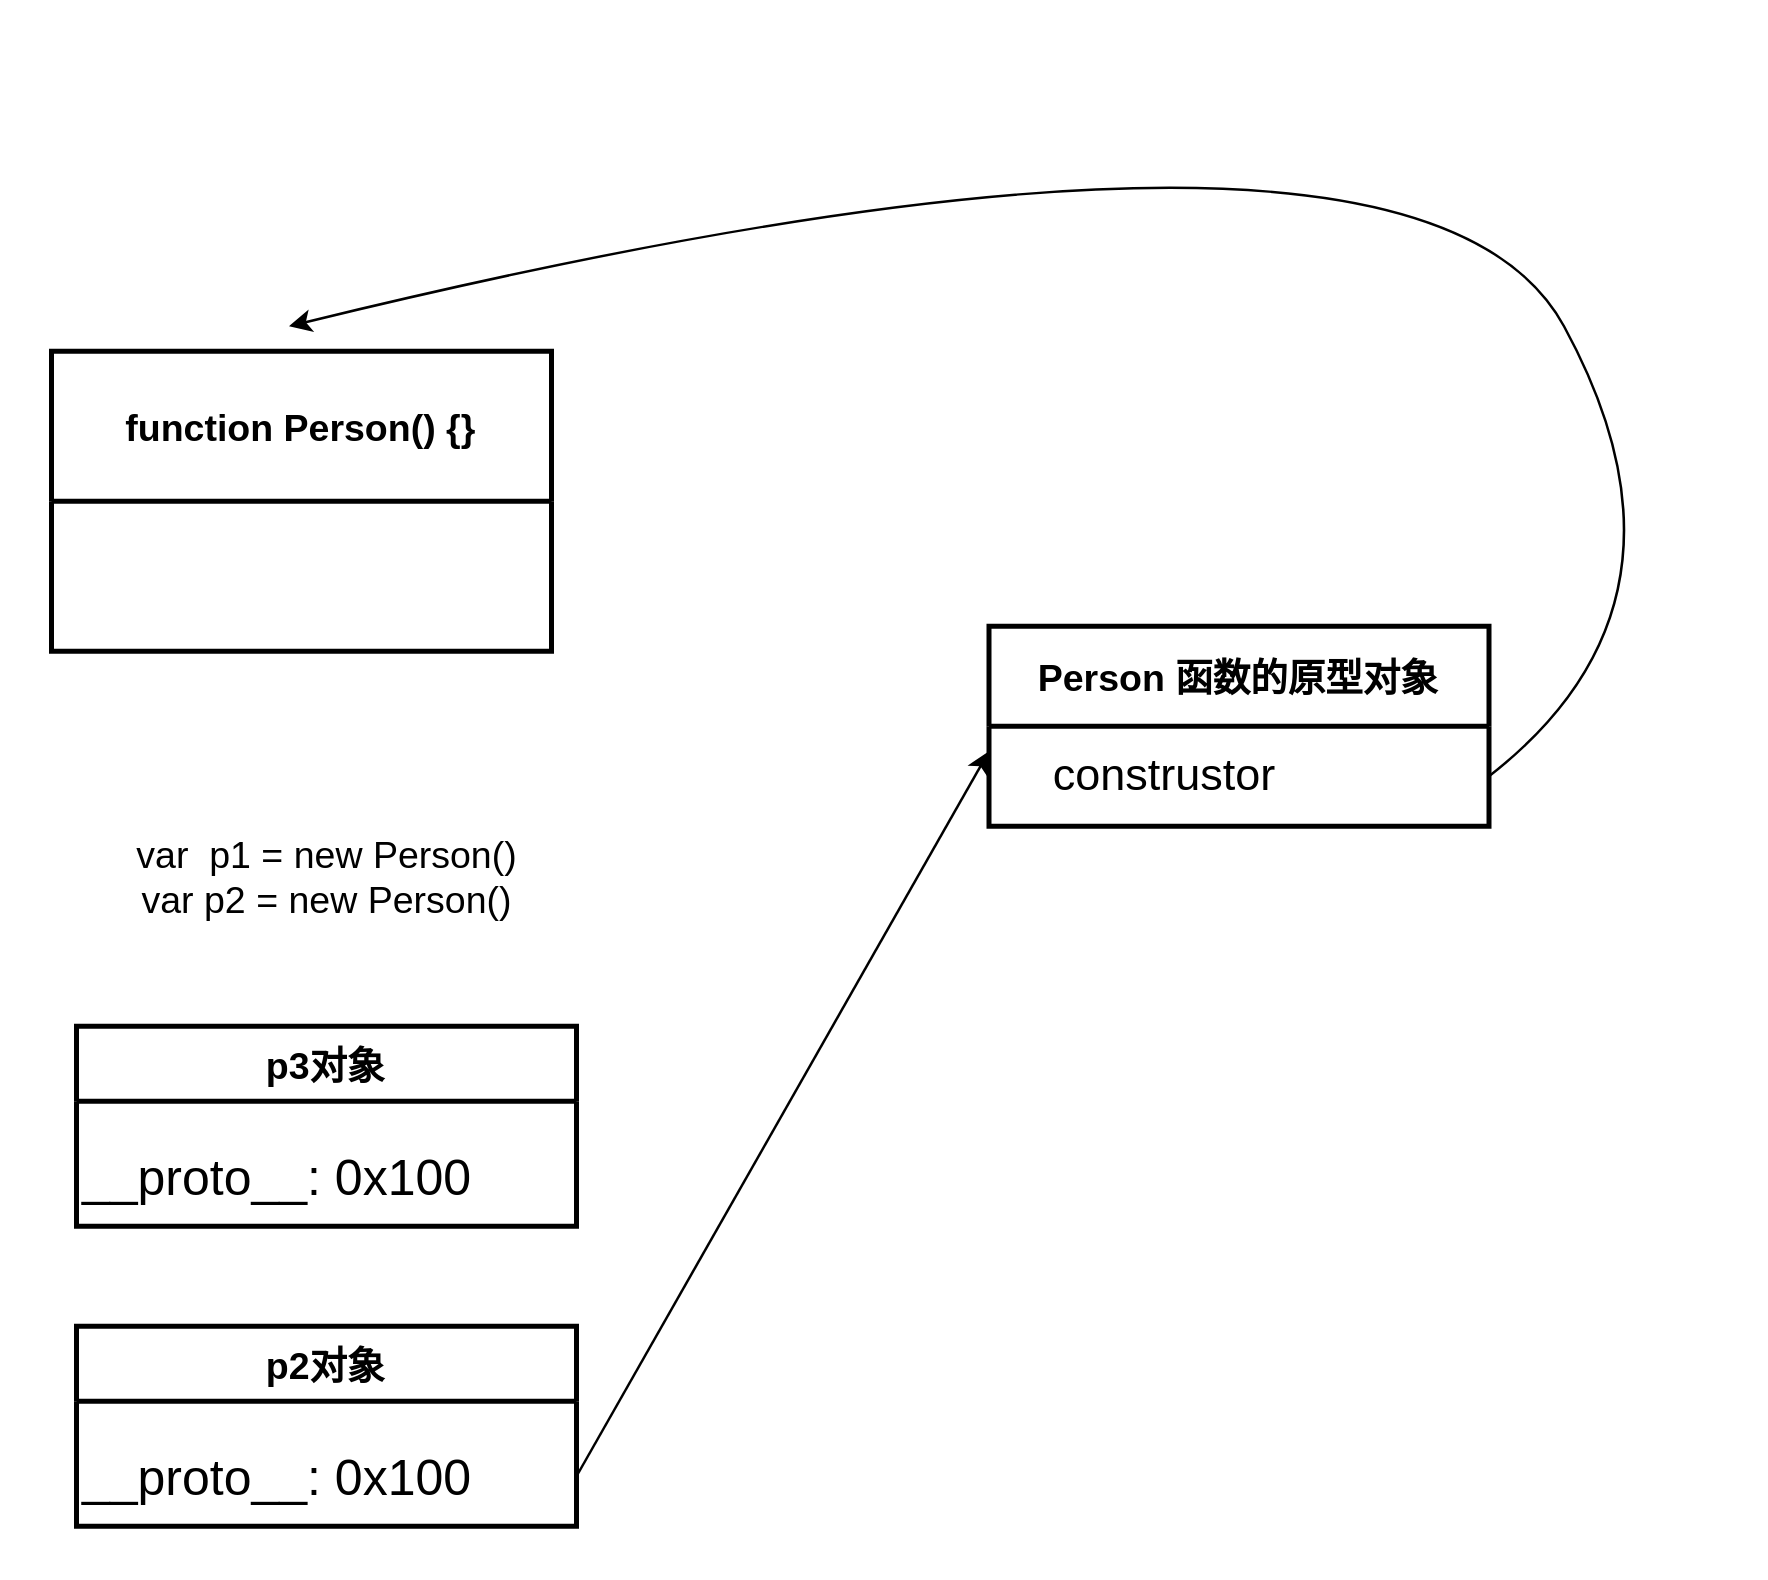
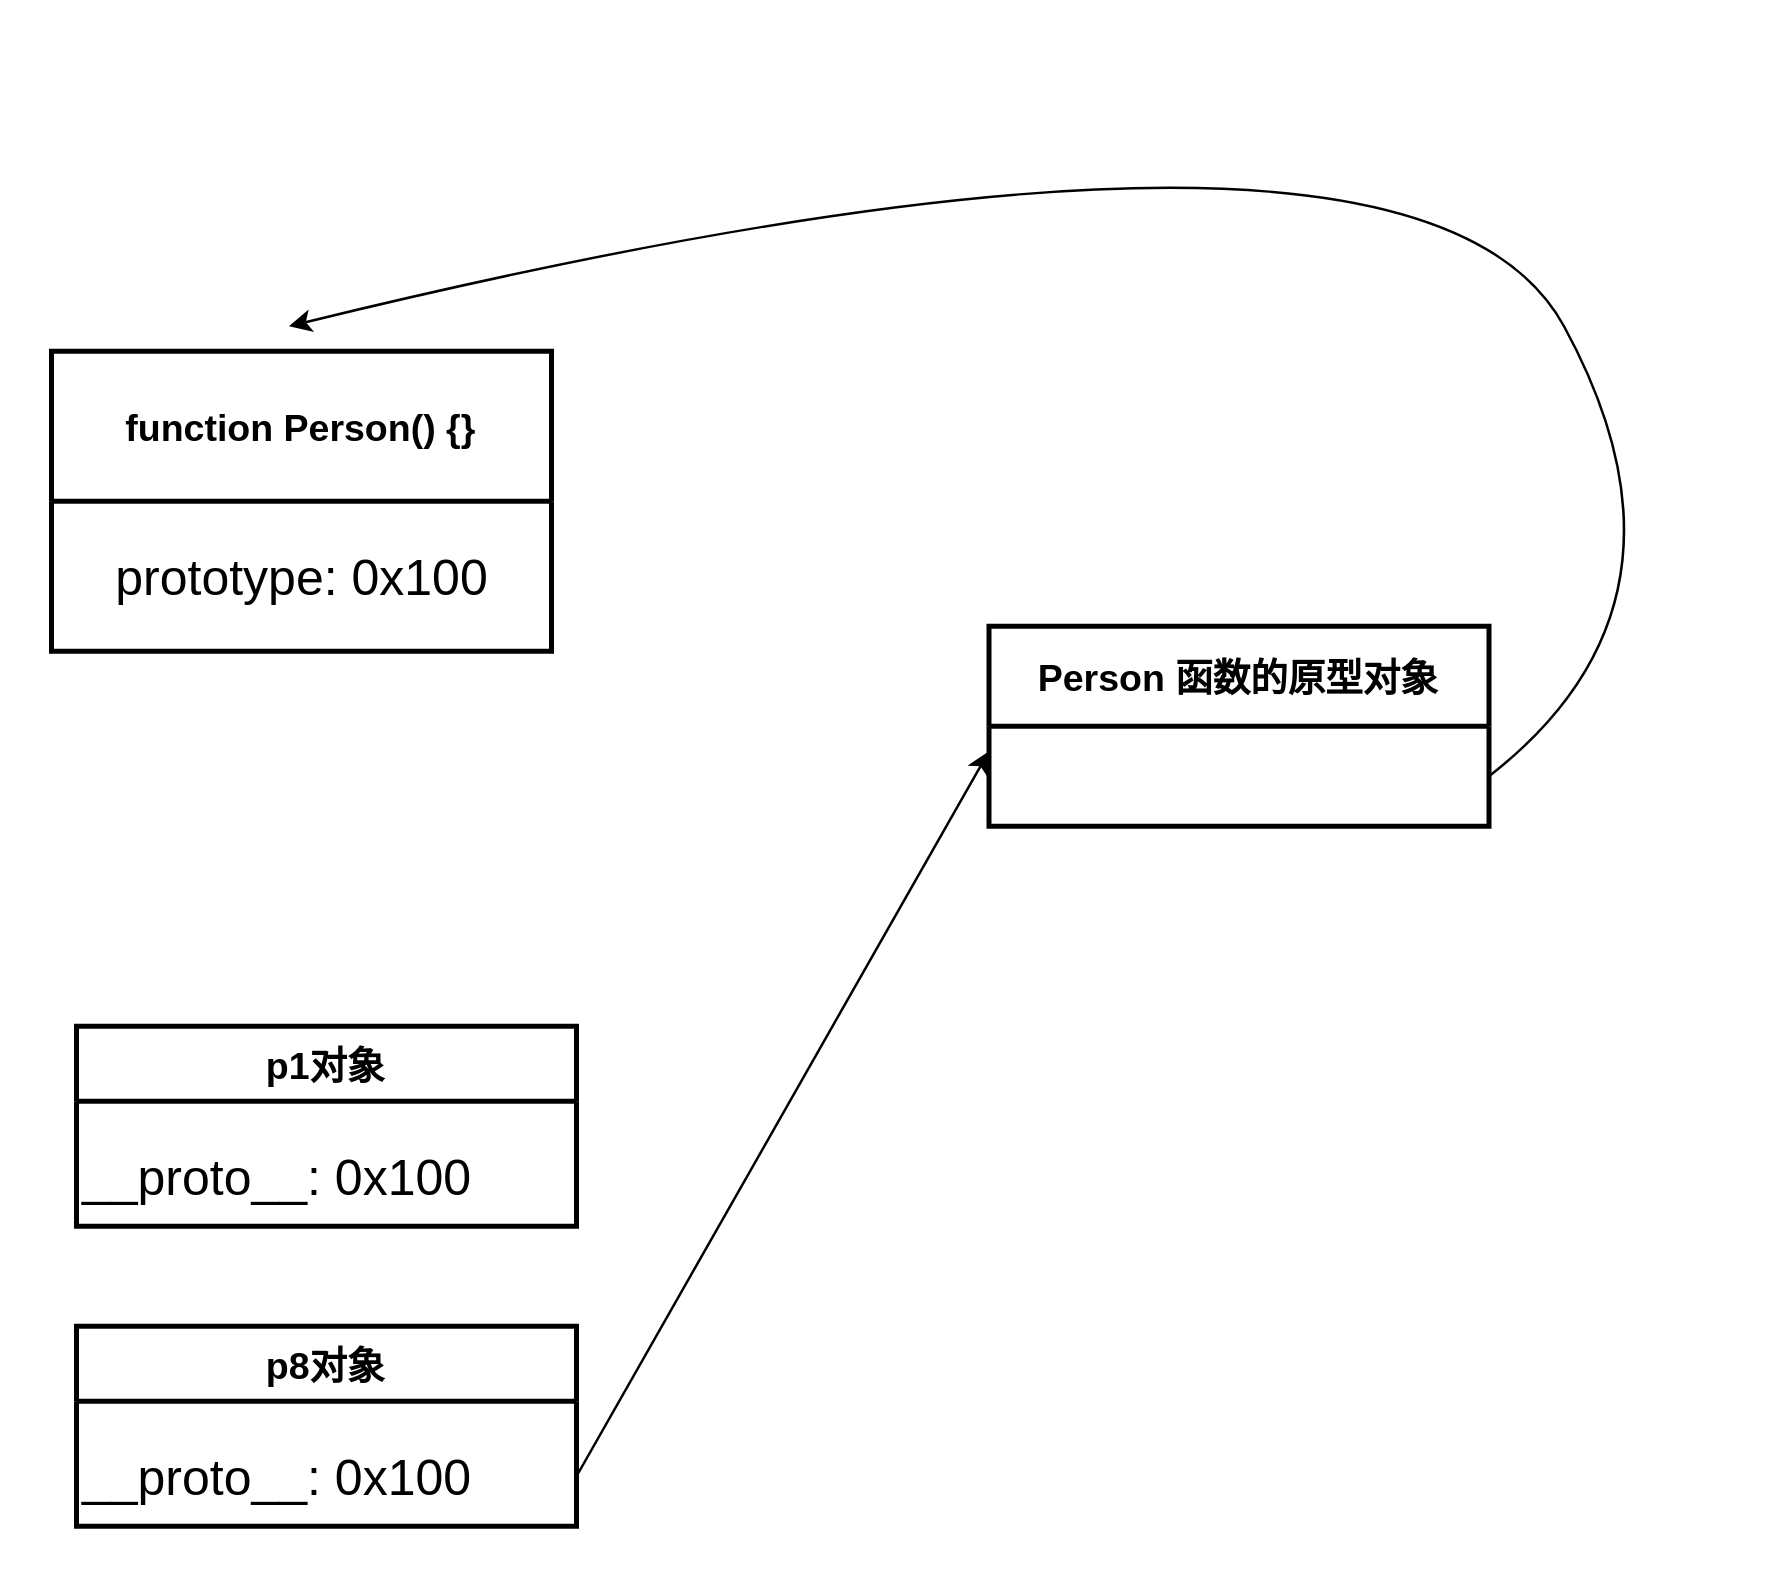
  <mxCell id="0" />
  <mxCell id="1" parent="0" />
  <mxCell id="2" value="function Person() {}" style="swimlane;startSize=60;strokeWidth=2;fontSize=15;" vertex="1" parent="1"><mxGeometry x="20" y="140" width="200" height="120" as="geometry" /></mxCell>
- <mxCell id="4" value="var&amp;nbsp; p1 = new Person()&lt;br&gt;var p2 = new Person()" style="text;html=1;align=center;verticalAlign=middle;resizable=0;points=[];autosize=1;strokeColor=none;fillColor=none;fontSize=15;" vertex="1" parent="1"><mxGeometry x="45" y="330" width="170" height="40" as="geometry" /></mxCell>
- <mxCell id="5" value="p3对象" style="swimlane;fontSize=15;strokeWidth=2;startSize=30;" vertex="1" parent="1"><mxGeometry x="30" y="410" width="200" height="80" as="geometry" /></mxCell>
+ <mxCell id="3" value="&lt;font style=&quot;font-size: 20px&quot;&gt;prototype: 0x100&lt;/font&gt;" style="text;html=1;align=center;verticalAlign=middle;resizable=0;points=[];autosize=1;strokeColor=none;fillColor=none;" vertex="1" parent="2"><mxGeometry x="20" y="80" width="160" height="20" as="geometry" /></mxCell>
+ <mxCell id="5" value="p1对象" style="swimlane;fontSize=15;strokeWidth=2;startSize=30;" vertex="1" parent="1"><mxGeometry x="30" y="410" width="200" height="80" as="geometry" /></mxCell>
  <mxCell id="6" value="&lt;font style=&quot;font-size: 20px&quot;&gt;__proto__: 0x100&lt;/font&gt;" style="text;html=1;align=center;verticalAlign=middle;resizable=0;points=[];autosize=1;strokeColor=none;fillColor=none;" vertex="1" parent="5"><mxGeometry x="-5" y="50" width="170" height="20" as="geometry" /></mxCell>
  <mxCell id="7" style="edgeStyle=none;html=1;exitX=1;exitY=0.75;exitDx=0;exitDy=0;fontSize=18;" edge="1" parent="1" source="8"><mxGeometry relative="1" as="geometry"><mxPoint x="395" y="300" as="targetPoint" /></mxGeometry></mxCell>
- <mxCell id="8" value="p2对象" style="swimlane;fontSize=15;strokeWidth=2;startSize=30;" vertex="1" parent="1"><mxGeometry x="30" y="530" width="200" height="80" as="geometry" /></mxCell>
+ <mxCell id="8" value="p8对象" style="swimlane;fontSize=15;strokeWidth=2;startSize=30;" vertex="1" parent="1"><mxGeometry x="30" y="530" width="200" height="80" as="geometry" /></mxCell>
  <mxCell id="9" value="&lt;font style=&quot;font-size: 20px&quot;&gt;__proto__: 0x100&lt;/font&gt;" style="text;html=1;align=center;verticalAlign=middle;resizable=0;points=[];autosize=1;strokeColor=none;fillColor=none;" vertex="1" parent="8"><mxGeometry x="-5" y="50" width="170" height="20" as="geometry" /></mxCell>
  <mxCell id="10" value="Person 函数的原型对象" style="swimlane;fontSize=15;strokeWidth=2;startSize=40;" vertex="1" parent="1"><mxGeometry x="395" y="250" width="200" height="80" as="geometry" /></mxCell>
- <mxCell id="11" value="&lt;font style=&quot;font-size: 18px&quot;&gt;construstor&lt;/font&gt;" style="text;html=1;align=center;verticalAlign=middle;resizable=0;points=[];autosize=1;strokeColor=none;fillColor=none;fontSize=15;" vertex="1" parent="1"><mxGeometry x="415" y="300" width="100" height="20" as="geometry" /></mxCell>
  <mxCell id="12" value="" style="curved=1;endArrow=classic;html=1;fontSize=18;exitX=1;exitY=0.75;exitDx=0;exitDy=0;" edge="1" parent="1" source="10"><mxGeometry width="50" height="50" relative="1" as="geometry"><mxPoint x="635" y="240" as="sourcePoint" /><mxPoint x="115" y="130" as="targetPoint" /><Array as="points"><mxPoint x="685" y="240" /><mxPoint x="565" y="20" /></Array></mxGeometry></mxCell>
